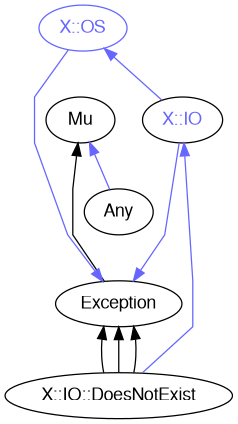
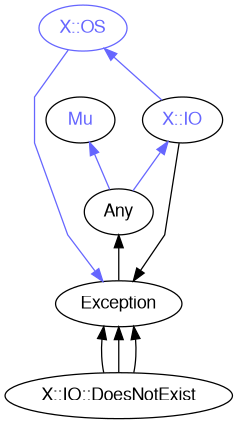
  digraph {
    rankdir=BT
    splines=polyline
    node [color="#000000" fontcolor="#000000" fontname=FreeSans]
    edge [color="#000000"]
    "X::IO::DoesNotExist"
    Exception
    "X::IO" [fontcolor="#6666FF"]
    Any
    "X::OS" [color="#6666FF" fontcolor="#6666FF"]
-   Mu
+   Mu [fontcolor="#6666FF"]
    "X::IO::DoesNotExist" -> Exception
    "X::IO::DoesNotExist" -> Exception
    "X::IO::DoesNotExist" -> Exception
-   "X::IO::DoesNotExist" -> "X::IO" [color="#6666FF"]
-   Exception -> Mu
-   "X::IO" -> Exception [color="#6666FF"]
+   Any -> "X::IO" [color="#6666FF"]
+   Exception -> Any
+   "X::IO" -> Exception
    "X::IO" -> "X::OS" [color="#6666FF"]
    Any -> Mu [color="#6666FF"]
    "X::OS" -> Exception [color="#6666FF"]
  }
